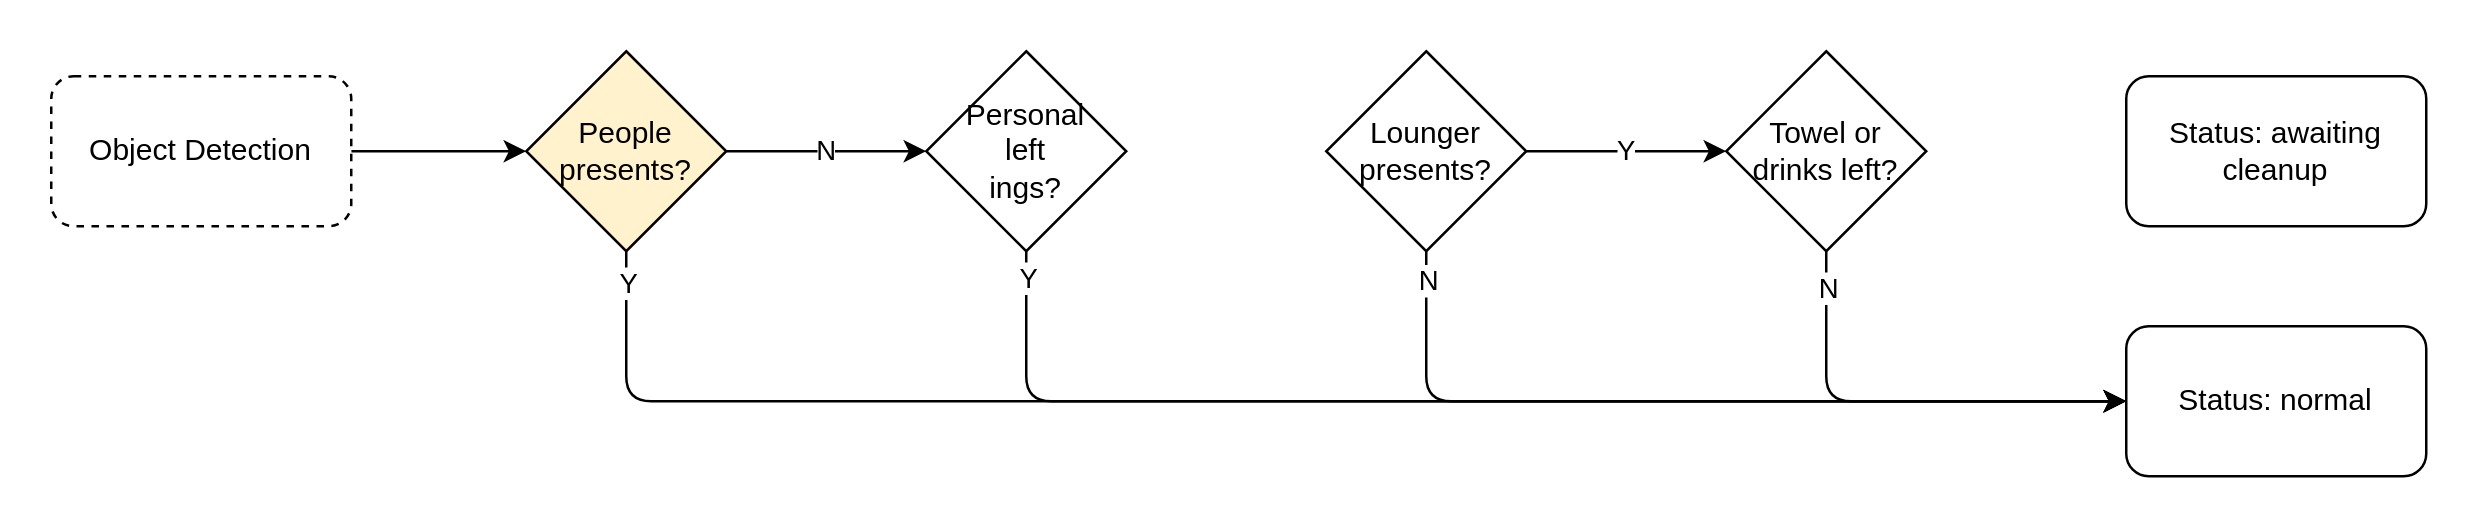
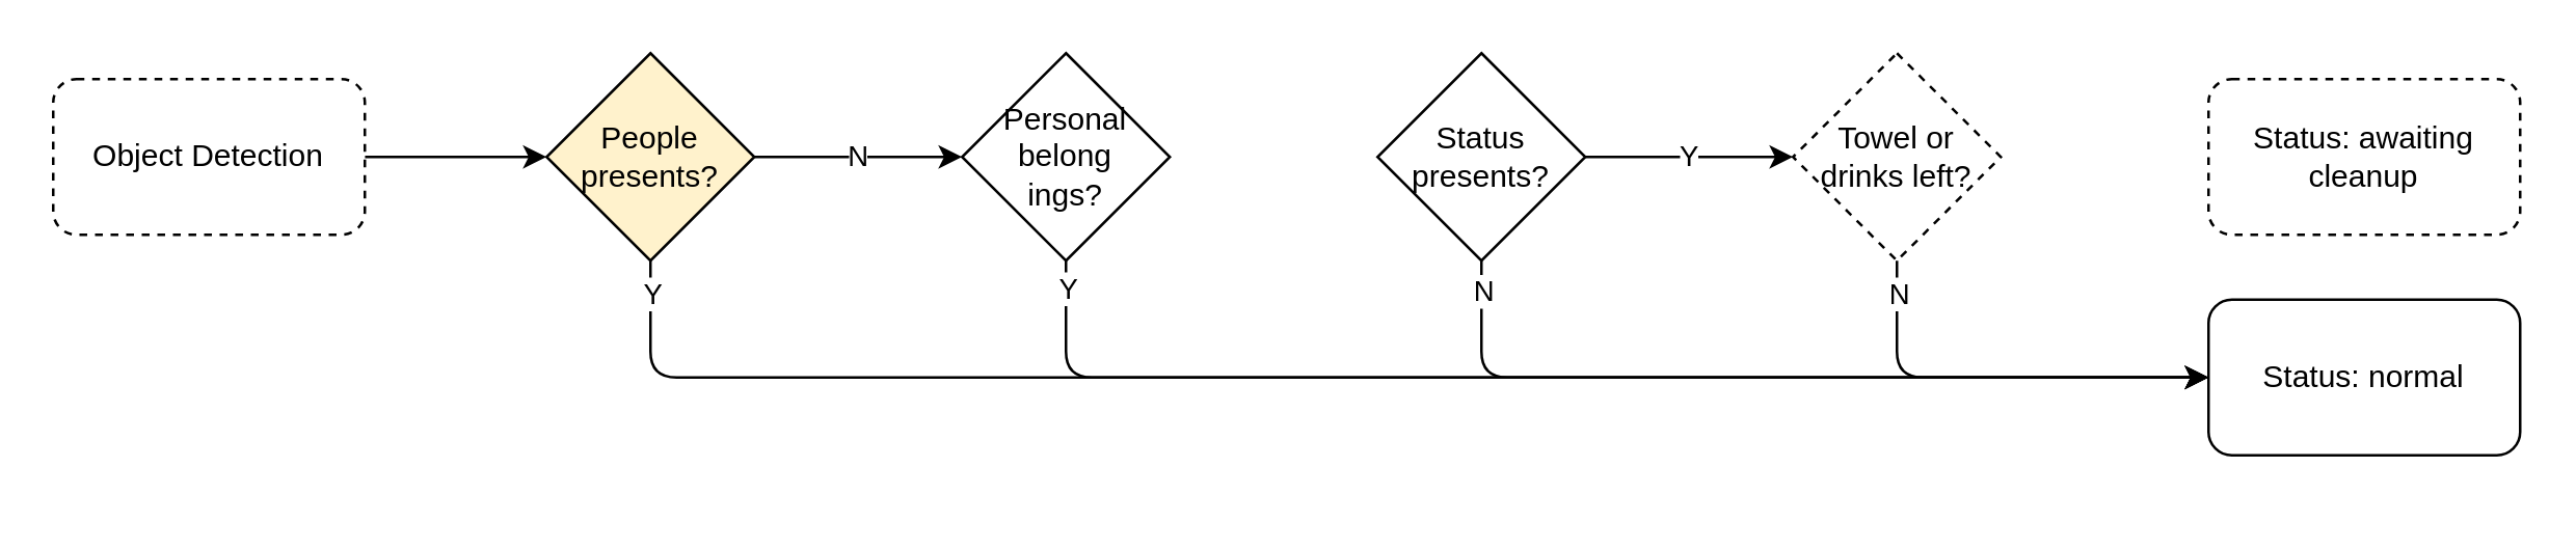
  <mxCell id="0" />
  <mxCell id="1" parent="0" />
  <mxCell id="2" style="edgeStyle=none;html=1;" edge="1" parent="1" source="3" target="7"><mxGeometry relative="1" as="geometry" /></mxCell>
  <mxCell id="3" value="Object Detection" style="rounded=1;whiteSpace=wrap;html=1;dashed=1;" vertex="1" parent="1"><mxGeometry x="20" y="30" width="120" height="60" as="geometry" /></mxCell>
  <mxCell id="4" value="N" style="edgeStyle=none;html=1;" edge="1" parent="1" source="7" target="10"><mxGeometry relative="1" as="geometry" /></mxCell>
  <mxCell id="5" style="edgeStyle=orthogonalEdgeStyle;html=1;entryX=0;entryY=0.5;entryDx=0;entryDy=0;exitX=0.5;exitY=1;exitDx=0;exitDy=0;" edge="1" parent="1" source="7" target="19"><mxGeometry relative="1" as="geometry" /></mxCell>
  <mxCell id="6" value="Y" style="edgeLabel;html=1;align=center;verticalAlign=middle;resizable=0;points=[];" vertex="1" connectable="0" parent="5"><mxGeometry x="-0.964" relative="1" as="geometry"><mxPoint as="offset" /></mxGeometry></mxCell>
  <mxCell id="7" value="People presents?" style="rhombus;whiteSpace=wrap;html=1;fillColor=#fff2cc;" vertex="1" parent="1"><mxGeometry x="210" y="20" width="80" height="80" as="geometry" /></mxCell>
  <mxCell id="8" style="edgeStyle=orthogonalEdgeStyle;html=1;entryX=0;entryY=0.5;entryDx=0;entryDy=0;exitX=0.5;exitY=1;exitDx=0;exitDy=0;" edge="1" parent="1" source="10" target="19"><mxGeometry relative="1" as="geometry" /></mxCell>
  <mxCell id="9" value="Y" style="edgeLabel;html=1;align=center;verticalAlign=middle;resizable=0;points=[];" vertex="1" connectable="0" parent="8"><mxGeometry x="-0.959" relative="1" as="geometry"><mxPoint as="offset" /></mxGeometry></mxCell>
- <mxCell id="10" value="Personal&lt;br style=&quot;border-color: var(--border-color);&quot;&gt;left&lt;br style=&quot;border-color: var(--border-color);&quot;&gt;ings?" style="rhombus;whiteSpace=wrap;html=1;" vertex="1" parent="1"><mxGeometry x="370" y="20" width="80" height="80" as="geometry" /></mxCell>
+ <mxCell id="10" value="Personal&lt;br style=&quot;border-color: var(--border-color);&quot;&gt;belong&lt;br style=&quot;border-color: var(--border-color);&quot;&gt;ings?" style="rhombus;whiteSpace=wrap;html=1;" vertex="1" parent="1"><mxGeometry x="370" y="20" width="80" height="80" as="geometry" /></mxCell>
  <mxCell id="11" value="Y" style="edgeStyle=none;html=1;" edge="1" parent="1" source="14" target="17"><mxGeometry relative="1" as="geometry" /></mxCell>
  <mxCell id="12" style="edgeStyle=orthogonalEdgeStyle;html=1;entryX=0;entryY=0.5;entryDx=0;entryDy=0;exitX=0.5;exitY=1;exitDx=0;exitDy=0;" edge="1" parent="1" source="14" target="19"><mxGeometry relative="1" as="geometry" /></mxCell>
  <mxCell id="13" value="N" style="edgeLabel;html=1;align=center;verticalAlign=middle;resizable=0;points=[];" vertex="1" connectable="0" parent="12"><mxGeometry x="-0.935" relative="1" as="geometry"><mxPoint as="offset" /></mxGeometry></mxCell>
- <mxCell id="14" value="Lounger presents?" style="rhombus;whiteSpace=wrap;html=1;" vertex="1" parent="1"><mxGeometry x="530" y="20" width="80" height="80" as="geometry" /></mxCell>
+ <mxCell id="14" value="Status presents?" style="rhombus;whiteSpace=wrap;html=1;" vertex="1" parent="1"><mxGeometry x="530" y="20" width="80" height="80" as="geometry" /></mxCell>
  <mxCell id="15" style="edgeStyle=orthogonalEdgeStyle;html=1;entryX=0;entryY=0.5;entryDx=0;entryDy=0;exitX=0.5;exitY=1;exitDx=0;exitDy=0;" edge="1" parent="1" source="17" target="19"><mxGeometry relative="1" as="geometry" /></mxCell>
  <mxCell id="16" value="N" style="edgeLabel;html=1;align=center;verticalAlign=middle;resizable=0;points=[];" vertex="1" connectable="0" parent="15"><mxGeometry x="-0.85" relative="1" as="geometry"><mxPoint as="offset" /></mxGeometry></mxCell>
- <mxCell id="17" value="Towel or drinks left?" style="rhombus;whiteSpace=wrap;html=1;" vertex="1" parent="1"><mxGeometry x="690" y="20" width="80" height="80" as="geometry" /></mxCell>
- <mxCell id="18" value="Status: awaiting cleanup" style="rounded=1;whiteSpace=wrap;html=1;" vertex="1" parent="1"><mxGeometry x="850" y="30" width="120" height="60" as="geometry" /></mxCell>
- <mxCell id="19" value="Status: normal" style="rounded=1;whiteSpace=wrap;html=1;" vertex="1" parent="1"><mxGeometry x="850" y="130" width="120" height="60" as="geometry" /></mxCell>
+ <mxCell id="17" value="Towel or drinks left?" style="rhombus;whiteSpace=wrap;html=1;dashed=1;" vertex="1" parent="1"><mxGeometry x="690" y="20" width="80" height="80" as="geometry" /></mxCell>
+ <mxCell id="18" value="Status: awaiting cleanup" style="rounded=1;whiteSpace=wrap;html=1;dashed=1;" vertex="1" parent="1"><mxGeometry x="850" y="30" width="120" height="60" as="geometry" /></mxCell>
+ <mxCell id="19" value="Status: normal" style="rounded=1;whiteSpace=wrap;html=1;" vertex="1" parent="1"><mxGeometry x="850" y="115" width="120" height="60" as="geometry" /></mxCell>
